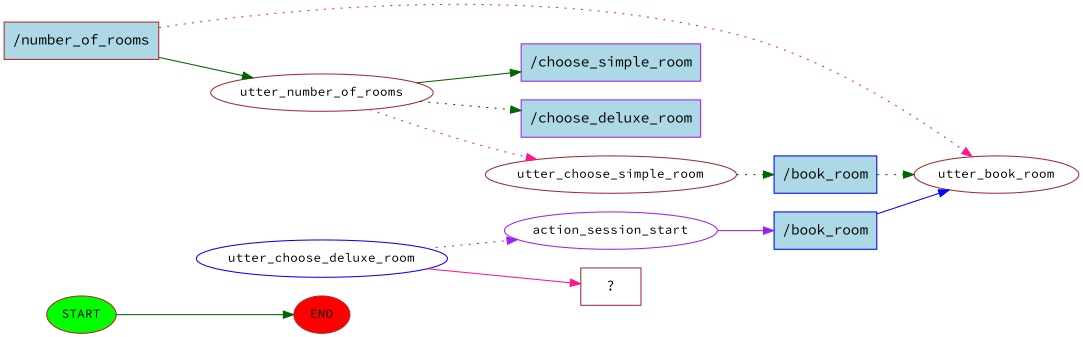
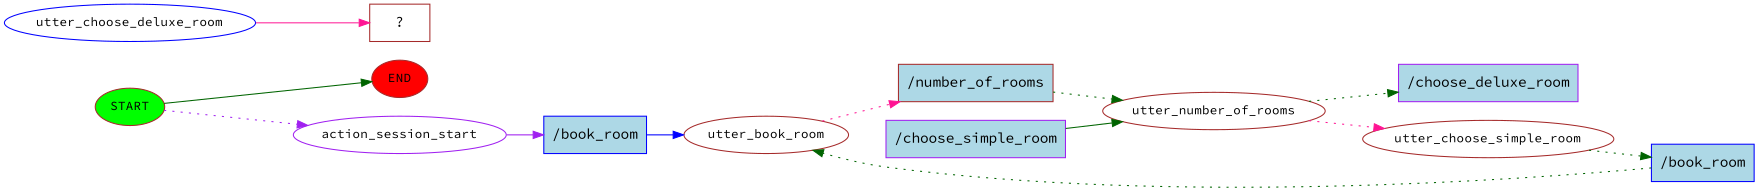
  digraph {
    fontname="Source Code Pro"
    rankdir=LR
    node [color=brown fontname="Source Code Pro" fontsize=12 style=filled]
    edge [color=darkgreen fontname="Source Code Pro" style=dotted]
    n1 [fillcolor=green label=START]
    n2 [fillcolor=red label=END]
    n3 [color=purple label=action_session_start style=""]
    n4 [color=blue fillcolor=lightblue label="/book_room" shape=rect fontsize=""]
    n5 [label=utter_book_room style=""]
    n6 [fillcolor=lightblue label="/number_of_rooms" shape=rect fontsize=""]
    n7 [label=utter_number_of_rooms style=""]
    n8 [color=purple fillcolor=lightblue label="/choose_simple_room" shape=rect fontsize=""]
    n9 [color=purple fillcolor=lightblue label="/choose_deluxe_room" shape=rect fontsize=""]
    n10 [label=utter_choose_simple_room style=""]
    n11 [color=blue fillcolor=lightblue label="/book_room" shape=rect fontsize=""]
    n12 [color=blue label=utter_choose_deluxe_room style=""]
    n13 [label="  ?  " shape=rect fontsize="" style=""]
    n1 -> n2 [style=solid]
-   n12 -> n3 [color=purple]
+   n1 -> n3 [color=purple]
    n3 -> n4 [color=purple style=solid]
    n4 -> n5 [color=blue style=solid]
-   n6 -> n5 [color=deeppink]
-   n6 -> n7 [style=solid]
-   n7 -> n8 [style=solid]
+   n5 -> n6 [color=deeppink]
+   n6 -> n7
+   n8 -> n7 [style=solid]
    n7 -> n9
    n7 -> n10 [color=deeppink]
    n10 -> n11
    n11 -> n5
    n12 -> n13 [color=deeppink style=solid]
  }
